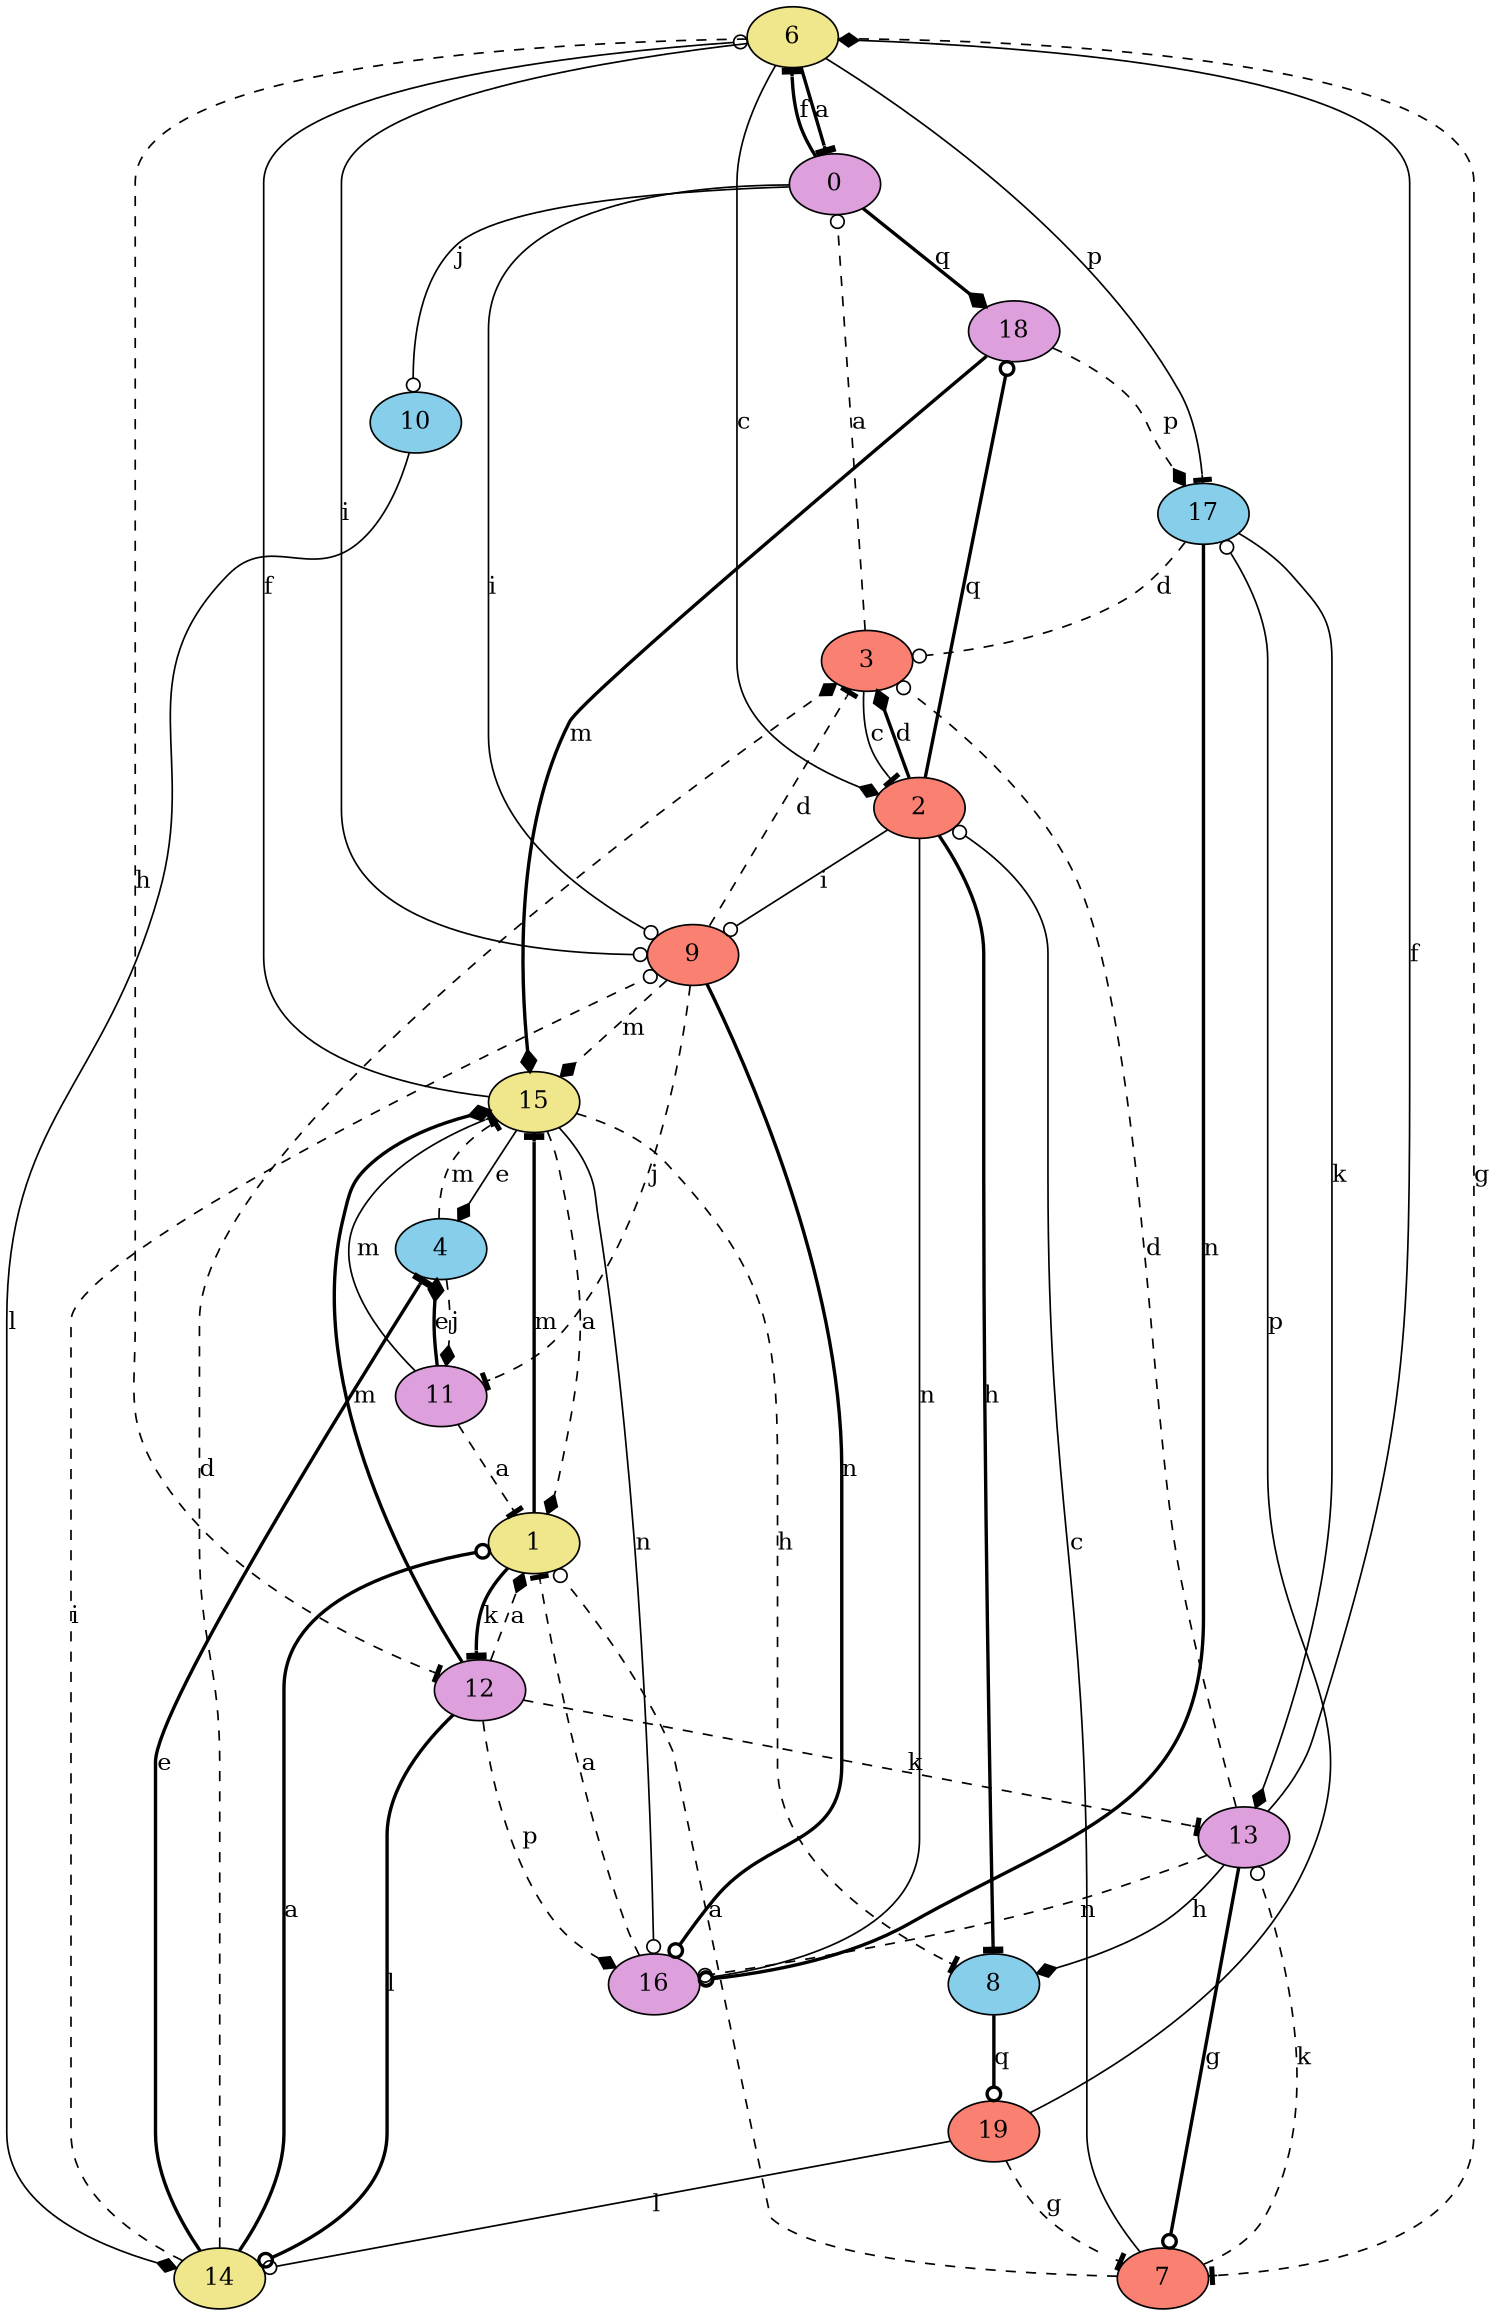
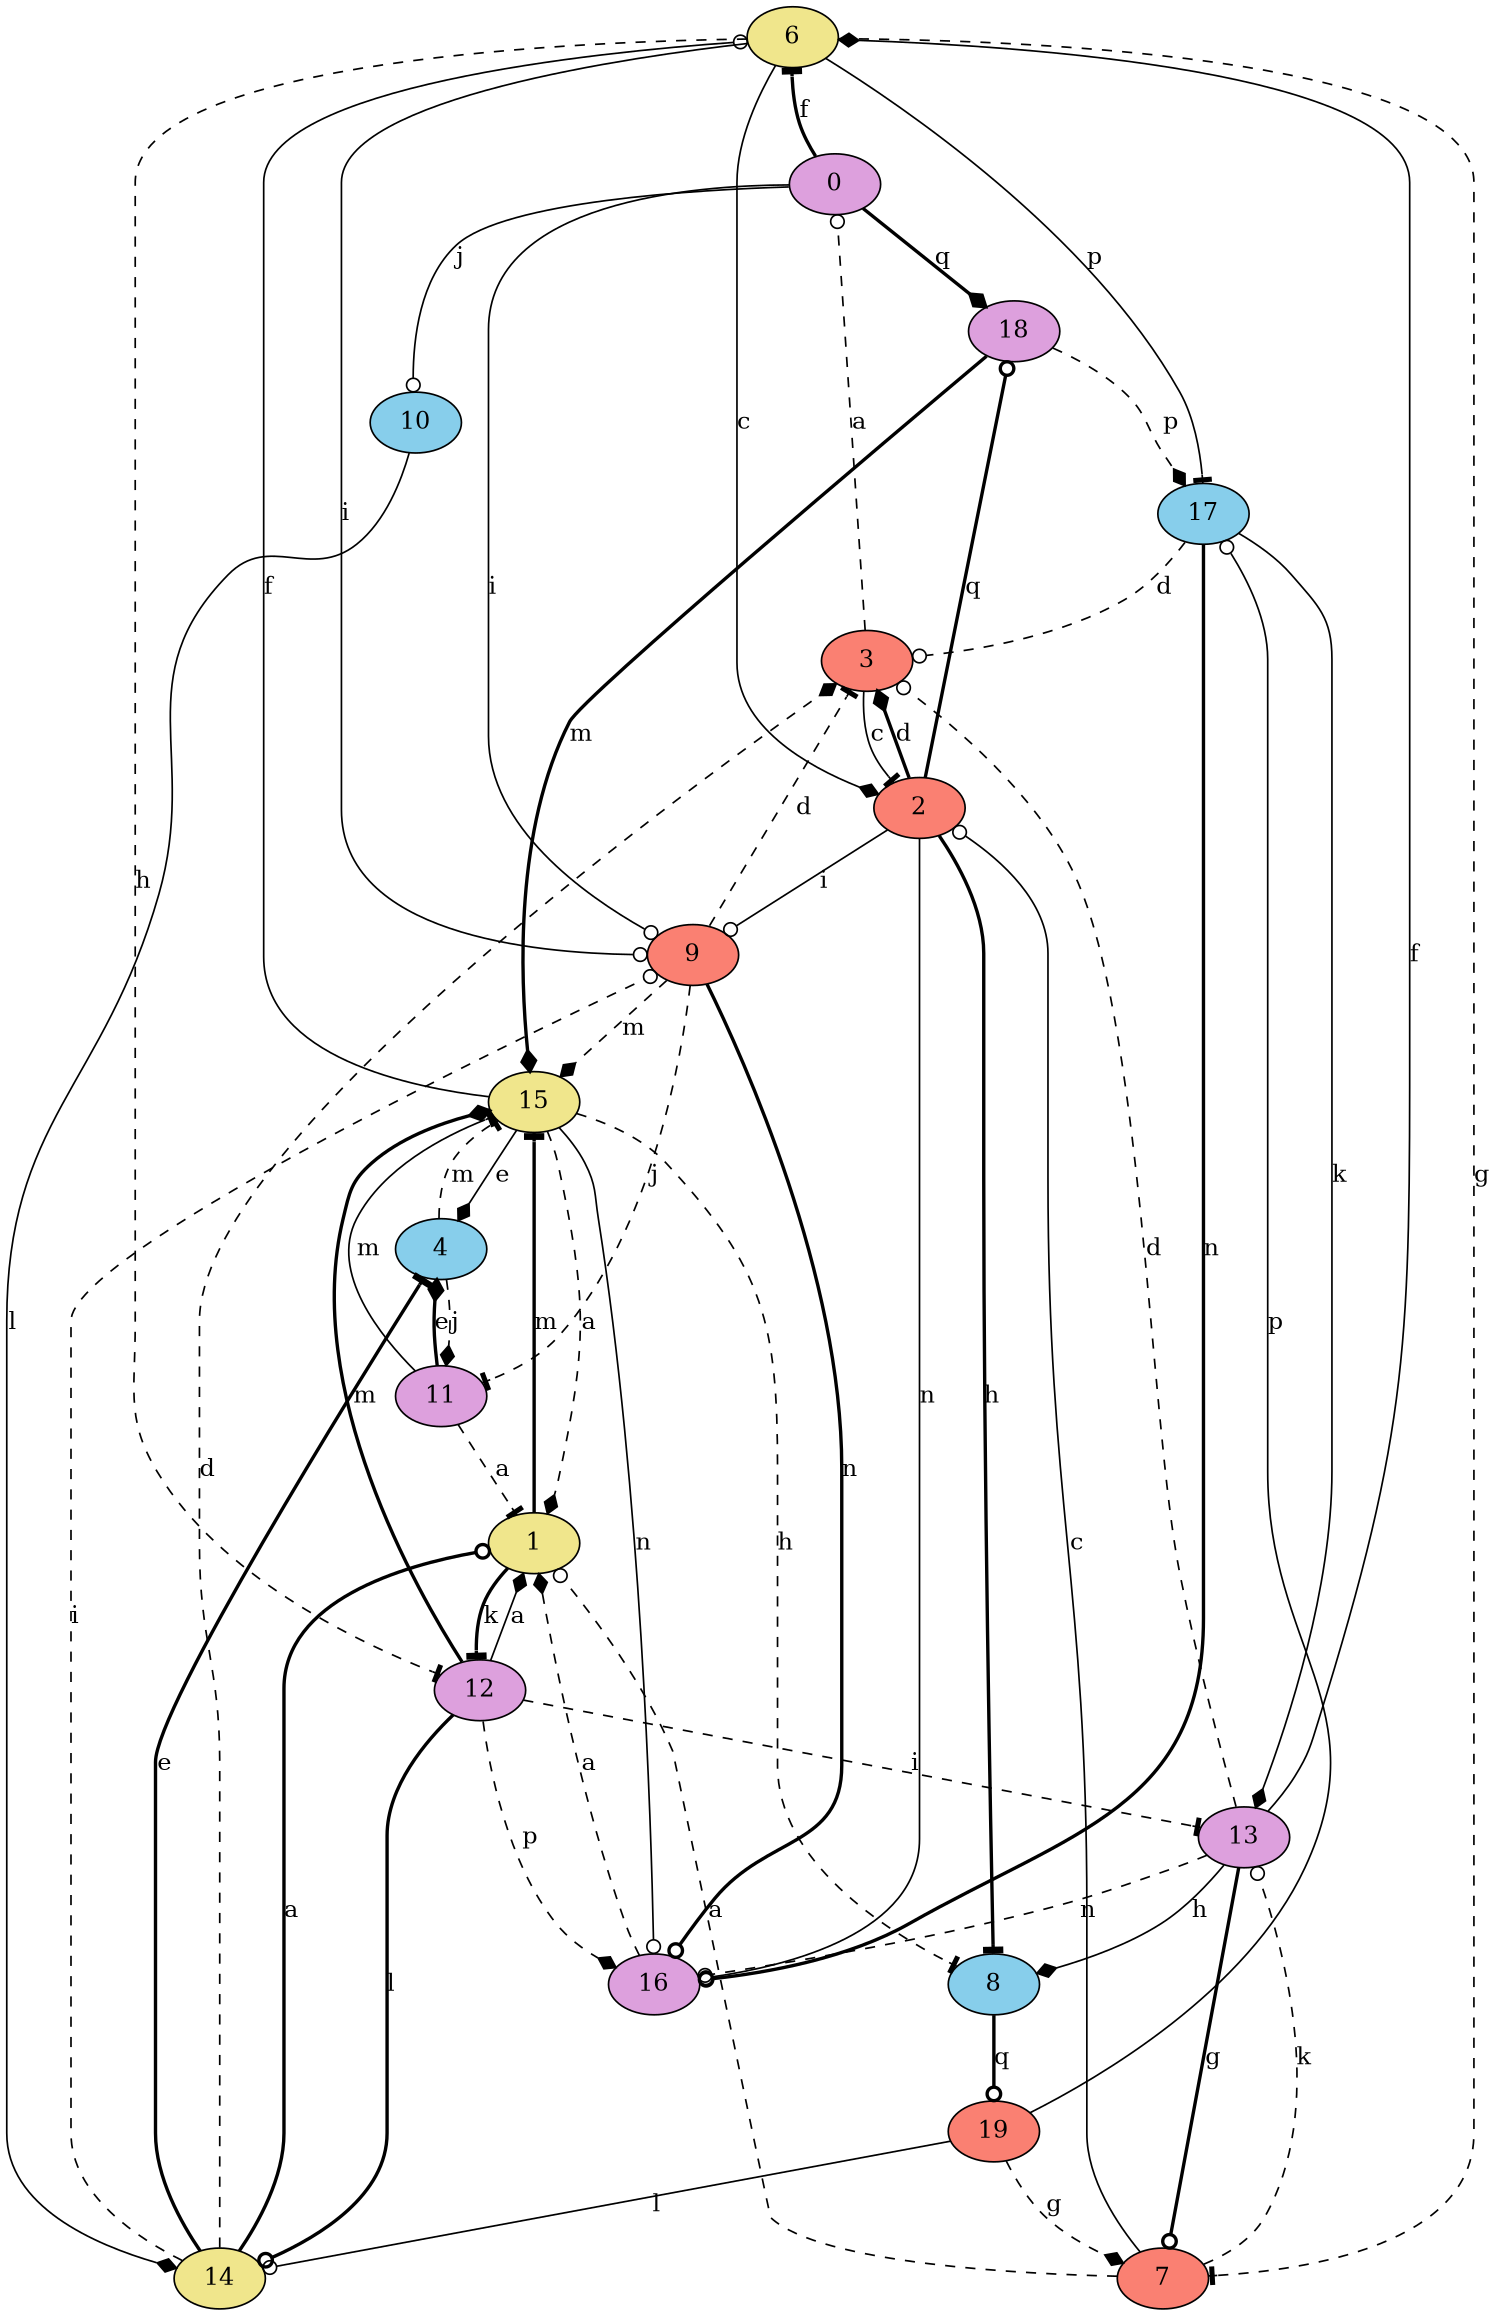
  strict digraph {
    node [fillcolor=plum style=filled]
    edge [arrowhead=odot style=dashed]
    6 [fillcolor=khaki]
    0
    9 [fillcolor=salmon]
    10 [fillcolor=skyblue]
    18
    12
    2 [fillcolor=salmon]
    7 [fillcolor=salmon]
    17 [fillcolor=skyblue]
    15 [fillcolor=khaki]
    3 [fillcolor=salmon]
    16
    11
    14 [fillcolor=khaki]
    1 [fillcolor=khaki]
    13
    8 [fillcolor=skyblue]
    4 [fillcolor=skyblue]
    19 [fillcolor=salmon]
-   6 -> 0 [arrowhead=tee label=a style=bold]
    6 -> 9 [label=i style=solid]
    6 -> 12 [arrowhead=tee label=h]
    6 -> 2 [arrowhead=diamond label=c style=solid]
    6 -> 7 [arrowhead=tee label=g]
    6 -> 17 [arrowhead=tee label=p style=solid]
    0 -> 6 [arrowhead=tee label=f style=bold]
    0 -> 9 [label=i style=solid]
    0 -> 10 [label=j style=solid]
    0 -> 18 [arrowhead=diamond label=q style=bold]
    9 -> 15 [arrowhead=diamond label=m]
    9 -> 3 [arrowhead=tee label=d]
    9 -> 16 [label=n style=bold]
    9 -> 11 [arrowhead=tee label=j]
    10 -> 14 [arrowhead=diamond label=l style=solid]
    18 -> 17 [arrowhead=diamond label=p]
    18 -> 15 [arrowhead=diamond label=m style=bold]
    12 -> 15 [arrowhead=diamond label=m style=bold]
    12 -> 16 [arrowhead=diamond label=p]
    12 -> 14 [label=l style=bold]
-   12 -> 1 [arrowhead=diamond label=a]
-   12 -> 13 [arrowhead=tee label=k]
+   12 -> 1 [arrowhead=diamond label=a style=solid]
+   12 -> 13 [arrowhead=tee label=i]
    2 -> 9 [label=i style=solid]
    2 -> 18 [label=q style=bold]
    2 -> 3 [arrowhead=diamond label=d style=bold]
    2 -> 16 [label=n style=solid]
    2 -> 8 [arrowhead=tee label=h style=bold]
    7 -> 2 [label=c style=solid]
    7 -> 1 [label=a]
    7 -> 13 [label=k]
    17 -> 3 [label=d]
    17 -> 16 [label=n style=bold]
    17 -> 13 [arrowhead=diamond label=k style=solid]
    15 -> 6 [label=f style=solid]
    15 -> 16 [label=n style=solid]
    15 -> 1 [arrowhead=diamond label=a]
    15 -> 8 [arrowhead=tee label=h]
    15 -> 4 [arrowhead=diamond label=e style=solid]
    3 -> 0 [label=a]
    3 -> 2 [arrowhead=tee label=c style=solid]
-   16 -> 1 [arrowhead=tee label=a]
+   16 -> 1 [arrowhead=diamond label=a]
    11 -> 15 [arrowhead=tee label=m style=solid]
    11 -> 1 [arrowhead=tee label=a]
    11 -> 4 [arrowhead=diamond label=e style=bold]
    14 -> 9 [label=i]
    14 -> 3 [arrowhead=diamond label=d]
    14 -> 1 [label=a style=bold]
    14 -> 4 [arrowhead=tee label=e style=bold]
    1 -> 12 [arrowhead=tee label=k style=bold]
    1 -> 15 [arrowhead=tee label=m style=bold]
    13 -> 6 [arrowhead=diamond label=f style=solid]
    13 -> 7 [label=g style=bold]
    13 -> 3 [label=d]
    13 -> 16 [label=n]
    13 -> 8 [arrowhead=diamond label=h style=solid]
    8 -> 19 [label=q style=bold]
    4 -> 15 [arrowhead=tee label=m]
    4 -> 11 [arrowhead=diamond label=j]
-   19 -> 7 [arrowhead=tee label=g]
+   19 -> 7 [arrowhead=diamond label=g]
    19 -> 17 [label=p style=solid]
    19 -> 14 [label=l style=solid]
  }
